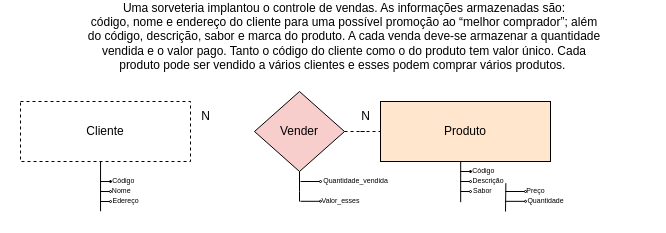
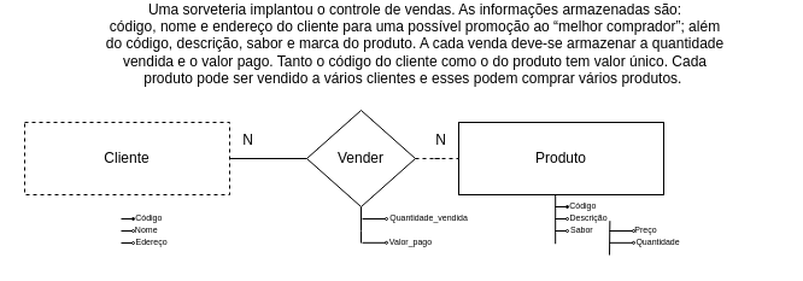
  <mxCell id="0" />
  <mxCell id="1" parent="0" />
  <mxCell id="2" value="Uma sorveteria implantou o controle de vendas. As informações armazenadas são: &lt;br/&gt;código, nome e endereço do cliente para uma possível promoção ao “melhor comprador”; além &lt;br/&gt;do código, descrição, sabor e marca do produto. A cada venda deve-se armazenar a quantidade &lt;br/&gt;vendida e o valor pago. Tanto o código do cliente como o do produto tem valor único. Cada &lt;br/&gt;produto pode ser vendido a vários clientes e esses podem comprar vários produtos.&amp;nbsp;" style="text;html=1;align=center;verticalAlign=middle;whiteSpace=wrap;rounded=0;" vertex="1" parent="1"><mxGeometry x="44" y="20" width="600" height="30" as="geometry" /></mxCell>
- <mxCell id="3" style="edgeStyle=orthogonalEdgeStyle;rounded=0;orthogonalLoop=1;jettySize=auto;html=1;endArrow=none;startFill=0;entryX=0.001;entryY=0.988;entryDx=0;entryDy=0;entryPerimeter=0;" edge="1" parent="1" source="5" target="11"><mxGeometry relative="1" as="geometry"><mxPoint x="105" y="210" as="targetPoint" /><Array as="points"><mxPoint x="100" y="210" /></Array></mxGeometry></mxCell>
+ <mxCell id="4" style="edgeStyle=orthogonalEdgeStyle;rounded=0;orthogonalLoop=1;jettySize=auto;html=1;entryX=0;entryY=0.5;entryDx=0;entryDy=0;endArrow=none;startFill=0;" edge="1" parent="1" source="5" target="26"><mxGeometry relative="1" as="geometry" /></mxCell>
  <mxCell id="5" value="Cliente" style="rounded=0;whiteSpace=wrap;html=1;dashed=1;" vertex="1" parent="1"><mxGeometry x="20" y="100" width="170" height="60" as="geometry" /></mxCell>
  <mxCell id="6" value="" style="endArrow=oval;html=1;rounded=0;endFill=1;strokeWidth=1;endSize=2;" edge="1" parent="1"><mxGeometry width="50" height="50" relative="1" as="geometry"><mxPoint x="100" y="180" as="sourcePoint" /><mxPoint x="110" y="180" as="targetPoint" /></mxGeometry></mxCell>
  <mxCell id="7" value="&lt;font&gt;&amp;nbsp; &amp;nbsp; &amp;nbsp; &amp;nbsp; Código&lt;/font&gt;" style="text;html=1;align=center;verticalAlign=middle;resizable=0;points=[];autosize=1;strokeColor=none;fillColor=none;rounded=0;fontSize=7;" vertex="1" parent="1"><mxGeometry x="85" y="170" width="60" height="20" as="geometry" /></mxCell>
  <mxCell id="8" value="" style="endArrow=oval;html=1;rounded=0;endFill=0;strokeWidth=1;endSize=2;" edge="1" parent="1"><mxGeometry width="50" height="50" relative="1" as="geometry"><mxPoint x="100" y="190" as="sourcePoint" /><mxPoint x="110" y="190" as="targetPoint" /><Array as="points"><mxPoint x="100" y="190" /></Array></mxGeometry></mxCell>
  <mxCell id="9" value="&amp;nbsp; &amp;nbsp; &amp;nbsp; &amp;nbsp; &amp;nbsp; &amp;nbsp;Nome" style="text;html=1;align=center;verticalAlign=middle;resizable=0;points=[];autosize=1;strokeColor=none;fillColor=none;rounded=0;fontSize=7;" vertex="1" parent="1"><mxGeometry x="80" y="180" width="60" height="20" as="geometry" /></mxCell>
  <mxCell id="10" value="" style="endArrow=oval;html=1;rounded=0;endFill=0;strokeWidth=1;endSize=2;" edge="1" parent="1"><mxGeometry width="50" height="50" relative="1" as="geometry"><mxPoint x="100" y="200" as="sourcePoint" /><mxPoint x="110" y="200" as="targetPoint" /><Array as="points"><mxPoint x="100" y="200" /></Array></mxGeometry></mxCell>
  <mxCell id="11" value="Edereço" style="text;html=1;align=center;verticalAlign=middle;resizable=0;points=[];autosize=1;strokeColor=none;fillColor=none;rounded=0;fontSize=7;" vertex="1" parent="1"><mxGeometry x="100" y="190" width="50" height="20" as="geometry" /></mxCell>
  <mxCell id="12" style="edgeStyle=orthogonalEdgeStyle;rounded=0;orthogonalLoop=1;jettySize=auto;html=1;endArrow=none;startFill=0;entryX=0.253;entryY=1.036;entryDx=0;entryDy=0;entryPerimeter=0;" edge="1" parent="1" target="18"><mxGeometry relative="1" as="geometry"><mxPoint x="465" y="200" as="targetPoint" /><mxPoint x="460" y="150" as="sourcePoint" /><Array as="points"><mxPoint x="460" y="201" /></Array></mxGeometry></mxCell>
  <mxCell id="13" value="" style="endArrow=oval;html=1;rounded=0;endFill=1;strokeWidth=1;endSize=2;" edge="1" parent="1"><mxGeometry width="50" height="50" relative="1" as="geometry"><mxPoint x="460" y="170" as="sourcePoint" /><mxPoint x="470" y="170" as="targetPoint" /></mxGeometry></mxCell>
  <mxCell id="14" value="&lt;font&gt;&amp;nbsp; &amp;nbsp; &amp;nbsp; &amp;nbsp; Código&lt;/font&gt;" style="text;html=1;align=center;verticalAlign=middle;resizable=0;points=[];autosize=1;strokeColor=none;fillColor=none;rounded=0;fontSize=7;" vertex="1" parent="1"><mxGeometry x="445" y="160" width="60" height="20" as="geometry" /></mxCell>
  <mxCell id="15" value="" style="endArrow=oval;html=1;rounded=0;endFill=0;strokeWidth=1;endSize=2;" edge="1" parent="1"><mxGeometry width="50" height="50" relative="1" as="geometry"><mxPoint x="460" y="180" as="sourcePoint" /><mxPoint x="470" y="180" as="targetPoint" /><Array as="points"><mxPoint x="460" y="180" /></Array></mxGeometry></mxCell>
  <mxCell id="16" value="&amp;nbsp; &amp;nbsp; &amp;nbsp; &amp;nbsp; &amp;nbsp; &amp;nbsp; &amp;nbsp; &amp;nbsp; &amp;nbsp; Descrição" style="text;html=1;align=center;verticalAlign=middle;resizable=0;points=[];autosize=1;strokeColor=none;fillColor=none;rounded=0;fontSize=7;" vertex="1" parent="1"><mxGeometry x="425" y="170" width="90" height="20" as="geometry" /></mxCell>
  <mxCell id="17" value="" style="endArrow=oval;html=1;rounded=0;endFill=0;strokeWidth=1;endSize=2;" edge="1" parent="1"><mxGeometry width="50" height="50" relative="1" as="geometry"><mxPoint x="460" y="190" as="sourcePoint" /><mxPoint x="470" y="190" as="targetPoint" /><Array as="points"><mxPoint x="460" y="190" /></Array></mxGeometry></mxCell>
  <mxCell id="18" value="&amp;nbsp; &amp;nbsp; &amp;nbsp; &amp;nbsp;Sabor" style="text;html=1;align=center;verticalAlign=middle;resizable=0;points=[];autosize=1;strokeColor=none;fillColor=none;rounded=0;fontSize=7;" vertex="1" parent="1"><mxGeometry x="445" y="180" width="60" height="20" as="geometry" /></mxCell>
- <mxCell id="19" value="Produto" style="rounded=0;whiteSpace=wrap;html=1;fillColor=#ffe6cc;" vertex="1" parent="1"><mxGeometry x="380" y="100" width="170" height="60" as="geometry" /></mxCell>
+ <mxCell id="19" value="Produto" style="rounded=0;whiteSpace=wrap;html=1;" vertex="1" parent="1"><mxGeometry x="380" y="100" width="170" height="60" as="geometry" /></mxCell>
  <mxCell id="20" value="" style="endArrow=none;html=1;rounded=0;entryX=1.006;entryY=0.083;entryDx=0;entryDy=0;entryPerimeter=0;" edge="1" parent="1" target="18"><mxGeometry width="50" height="50" relative="1" as="geometry"><mxPoint x="505" y="210" as="sourcePoint" /><mxPoint x="500" y="180" as="targetPoint" /></mxGeometry></mxCell>
  <mxCell id="21" value="" style="endArrow=oval;html=1;rounded=0;endFill=0;endSize=2;" edge="1" parent="1"><mxGeometry width="50" height="50" relative="1" as="geometry"><mxPoint x="505" y="190" as="sourcePoint" /><mxPoint x="525" y="190" as="targetPoint" /></mxGeometry></mxCell>
  <mxCell id="22" value="" style="endArrow=oval;html=1;rounded=0;endFill=0;endSize=2;" edge="1" parent="1"><mxGeometry width="50" height="50" relative="1" as="geometry"><mxPoint x="505" y="199.84" as="sourcePoint" /><mxPoint x="525" y="199.84" as="targetPoint" /></mxGeometry></mxCell>
  <mxCell id="23" value="Preço" style="text;html=1;align=center;verticalAlign=middle;resizable=0;points=[];autosize=1;strokeColor=none;fillColor=none;rounded=0;fontSize=7;" vertex="1" parent="1"><mxGeometry x="515" y="180" width="40" height="20" as="geometry" /></mxCell>
  <mxCell id="24" value="Quantidade" style="text;html=1;align=center;verticalAlign=middle;resizable=0;points=[];autosize=1;strokeColor=none;fillColor=none;rounded=0;fontSize=7;" vertex="1" parent="1"><mxGeometry x="515" y="190" width="60" height="20" as="geometry" /></mxCell>
  <mxCell id="25" style="edgeStyle=orthogonalEdgeStyle;rounded=0;orthogonalLoop=1;jettySize=auto;html=1;endArrow=none;startFill=0;" edge="1" parent="1" source="26"><mxGeometry relative="1" as="geometry"><mxPoint x="299" y="200" as="targetPoint" /></mxGeometry></mxCell>
- <mxCell id="26" value="Vender" style="rhombus;whiteSpace=wrap;html=1;fillColor=#f8cecc;" vertex="1" parent="1"><mxGeometry x="254" y="90" width="90" height="80" as="geometry" /></mxCell>
+ <mxCell id="26" value="Vender" style="rhombus;whiteSpace=wrap;html=1;" vertex="1" parent="1"><mxGeometry x="254" y="90" width="90" height="80" as="geometry" /></mxCell>
  <mxCell id="27" style="edgeStyle=orthogonalEdgeStyle;rounded=0;orthogonalLoop=1;jettySize=auto;html=1;endArrow=none;startFill=0;entryX=0;entryY=0.5;entryDx=0;entryDy=0;dashed=1;" edge="1" parent="1" source="26" target="19"><mxGeometry relative="1" as="geometry"><mxPoint x="370" y="130" as="targetPoint" /><Array as="points" /></mxGeometry></mxCell>
  <mxCell id="28" value="N" style="text;html=1;align=center;verticalAlign=middle;resizable=0;points=[];autosize=1;strokeColor=none;fillColor=none;" vertex="1" parent="1"><mxGeometry x="190" y="100" width="30" height="30" as="geometry" /></mxCell>
  <mxCell id="29" value="N" style="text;html=1;align=center;verticalAlign=middle;resizable=0;points=[];autosize=1;strokeColor=none;fillColor=none;" vertex="1" parent="1"><mxGeometry x="350" y="100" width="30" height="30" as="geometry" /></mxCell>
  <mxCell id="30" value="" style="endArrow=oval;html=1;rounded=0;endFill=0;endSize=2;" edge="1" parent="1"><mxGeometry width="50" height="50" relative="1" as="geometry"><mxPoint x="300" y="180" as="sourcePoint" /><mxPoint x="320" y="180" as="targetPoint" /></mxGeometry></mxCell>
  <mxCell id="31" value="Quantidade_vendida" style="text;html=1;align=center;verticalAlign=middle;resizable=0;points=[];autosize=1;strokeColor=none;fillColor=none;rounded=0;fontSize=7;" vertex="1" parent="1"><mxGeometry x="310" y="170" width="90" height="20" as="geometry" /></mxCell>
  <mxCell id="32" value="" style="endArrow=oval;html=1;rounded=0;endFill=0;endSize=2;" edge="1" parent="1"><mxGeometry width="50" height="50" relative="1" as="geometry"><mxPoint x="300" y="199.81" as="sourcePoint" /><mxPoint x="320" y="199.81" as="targetPoint" /></mxGeometry></mxCell>
- <mxCell id="33" value="Valor_esses" style="text;html=1;align=center;verticalAlign=middle;resizable=0;points=[];autosize=1;strokeColor=none;fillColor=none;rounded=0;fontSize=7;" vertex="1" parent="1"><mxGeometry x="310" y="190" width="60" height="20" as="geometry" /></mxCell>
+ <mxCell id="33" value="Valor_pago" style="text;html=1;align=center;verticalAlign=middle;resizable=0;points=[];autosize=1;strokeColor=none;fillColor=none;rounded=0;fontSize=7;" vertex="1" parent="1"><mxGeometry x="310" y="190" width="60" height="20" as="geometry" /></mxCell>
